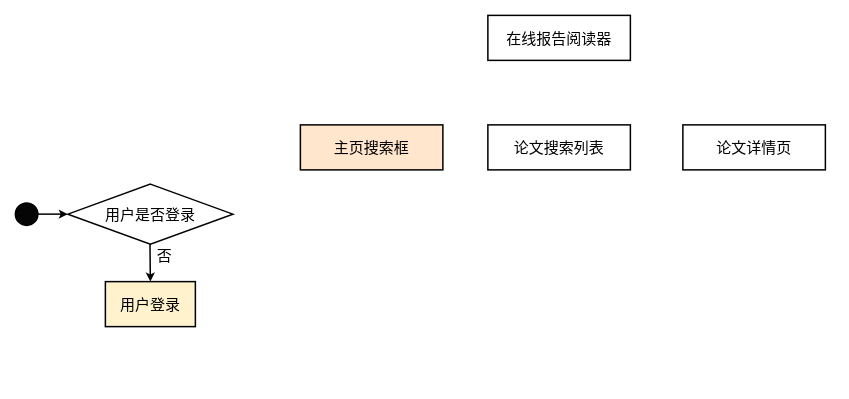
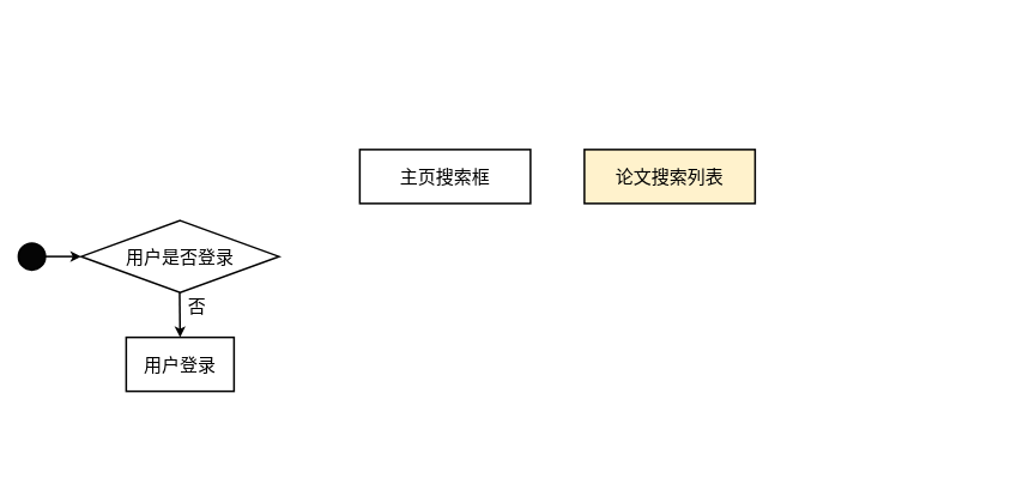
  <mxCell id="0" />
  <mxCell id="1" parent="0" />
  <mxCell id="2" value="" style="ellipse;whiteSpace=wrap;html=1;aspect=fixed;fillColor=#050505;strokeWidth=2;fontSize=20;" vertex="1" parent="1"><mxGeometry x="20" y="270" width="30" height="30" as="geometry" /></mxCell>
  <mxCell id="3" value="&lt;font style=&quot;font-size: 20px;&quot;&gt;用户是否登录&lt;/font&gt;" style="rhombus;whiteSpace=wrap;html=1;strokeWidth=2;fontSize=20;" vertex="1" parent="1"><mxGeometry x="90" y="245" width="220" height="80" as="geometry" /></mxCell>
  <mxCell id="4" value="" style="group;strokeWidth=2;fontSize=20;" vertex="1" connectable="0" parent="1"><mxGeometry x="140" y="375" width="120" height="60" as="geometry" /></mxCell>
- <mxCell id="5" value="&lt;font style=&quot;font-size: 20px;&quot;&gt;用户登录&lt;/font&gt;" style="rounded=0;whiteSpace=wrap;html=1;strokeWidth=2;fontSize=20;fillColor=#fff2cc;" vertex="1" parent="4"><mxGeometry width="120" height="60" as="geometry" /></mxCell>
+ <mxCell id="5" value="&lt;font style=&quot;font-size: 20px;&quot;&gt;用户登录&lt;/font&gt;" style="rounded=0;whiteSpace=wrap;html=1;strokeWidth=2;fontSize=20;" vertex="1" parent="4"><mxGeometry width="120" height="60" as="geometry" /></mxCell>
  <mxCell id="6" value="" style="endArrow=classic;html=1;rounded=0;entryX=0.5;entryY=0;entryDx=0;entryDy=0;strokeWidth=2;fontSize=20;" edge="1" parent="1" target="5"><mxGeometry width="50" height="50" relative="1" as="geometry"><mxPoint x="199.47" y="325" as="sourcePoint" /><mxPoint x="539.47" y="485" as="targetPoint" /></mxGeometry></mxCell>
  <mxCell id="7" value="&lt;font style=&quot;font-size: 20px;&quot;&gt;否&lt;/font&gt;" style="text;html=1;align=center;verticalAlign=middle;whiteSpace=wrap;rounded=0;strokeWidth=2;fontSize=20;" vertex="1" parent="1"><mxGeometry x="189.47" y="325" width="60" height="30" as="geometry" /></mxCell>
  <mxCell id="8" value="" style="endArrow=classic;html=1;rounded=0;exitX=1;exitY=0.5;exitDx=0;exitDy=0;entryX=0;entryY=0.5;entryDx=0;entryDy=0;strokeWidth=2;fontSize=20;" edge="1" parent="1" source="2" target="3"><mxGeometry width="50" height="50" relative="1" as="geometry"><mxPoint x="360" y="440" as="sourcePoint" /><mxPoint x="410" y="390" as="targetPoint" /></mxGeometry></mxCell>
  <mxCell id="9" value="" style="group;strokeWidth=2;fontSize=20;" vertex="1" connectable="0" parent="1"><mxGeometry x="400" y="166" width="190" height="60" as="geometry" /></mxCell>
- <mxCell id="10" value="主页搜索框" style="rounded=0;whiteSpace=wrap;html=1;strokeWidth=2;fontSize=20;fillColor=#ffe6cc;" vertex="1" parent="9"><mxGeometry width="190" height="60" as="geometry" /></mxCell>
+ <mxCell id="10" value="主页搜索框" style="rounded=0;whiteSpace=wrap;html=1;strokeWidth=2;fontSize=20;" vertex="1" parent="9"><mxGeometry width="190" height="60" as="geometry" /></mxCell>
  <mxCell id="11" value="" style="group;strokeWidth=2;fontSize=20;" vertex="1" connectable="0" parent="1"><mxGeometry x="400" y="310" width="190" height="60" as="geometry" /></mxCell>
  <mxCell id="12" value="" style="group;strokeWidth=2;fontSize=20;" vertex="1" connectable="0" parent="1"><mxGeometry x="650" y="166" width="190" height="60" as="geometry" /></mxCell>
- <mxCell id="13" value="论文搜索列表" style="rounded=0;whiteSpace=wrap;html=1;strokeWidth=2;fontSize=20;" vertex="1" parent="12"><mxGeometry width="190" height="60" as="geometry" /></mxCell>
+ <mxCell id="13" value="论文搜索列表" style="rounded=0;whiteSpace=wrap;html=1;strokeWidth=2;fontSize=20;fillColor=#fff2cc;" vertex="1" parent="12"><mxGeometry width="190" height="60" as="geometry" /></mxCell>
  <mxCell id="14" value="" style="group;strokeWidth=2;fontSize=20;" vertex="1" connectable="0" parent="1"><mxGeometry x="910" y="166" width="190" height="60" as="geometry" /></mxCell>
- <mxCell id="15" value="论文详情页" style="rounded=0;whiteSpace=wrap;html=1;strokeWidth=2;fontSize=20;" vertex="1" parent="14"><mxGeometry width="190" height="60" as="geometry" /></mxCell>
  <mxCell id="16" value="" style="group;strokeWidth=2;fontSize=20;" vertex="1" connectable="0" parent="1"><mxGeometry x="920" y="450" width="190" height="60" as="geometry" /></mxCell>
  <mxCell id="17" value="" style="group;strokeWidth=2;fontSize=20;" vertex="1" connectable="0" parent="1"><mxGeometry x="400" y="435" width="190" height="60" as="geometry" /></mxCell>
  <mxCell id="18" value="" style="group;strokeWidth=2;fontSize=20;" vertex="1" connectable="0" parent="1"><mxGeometry x="650" y="20" width="190" height="60" as="geometry" /></mxCell>
- <mxCell id="19" value="在线报告阅读器" style="rounded=0;whiteSpace=wrap;html=1;strokeWidth=2;fontSize=20;" vertex="1" parent="18"><mxGeometry width="190" height="60" as="geometry" /></mxCell>
